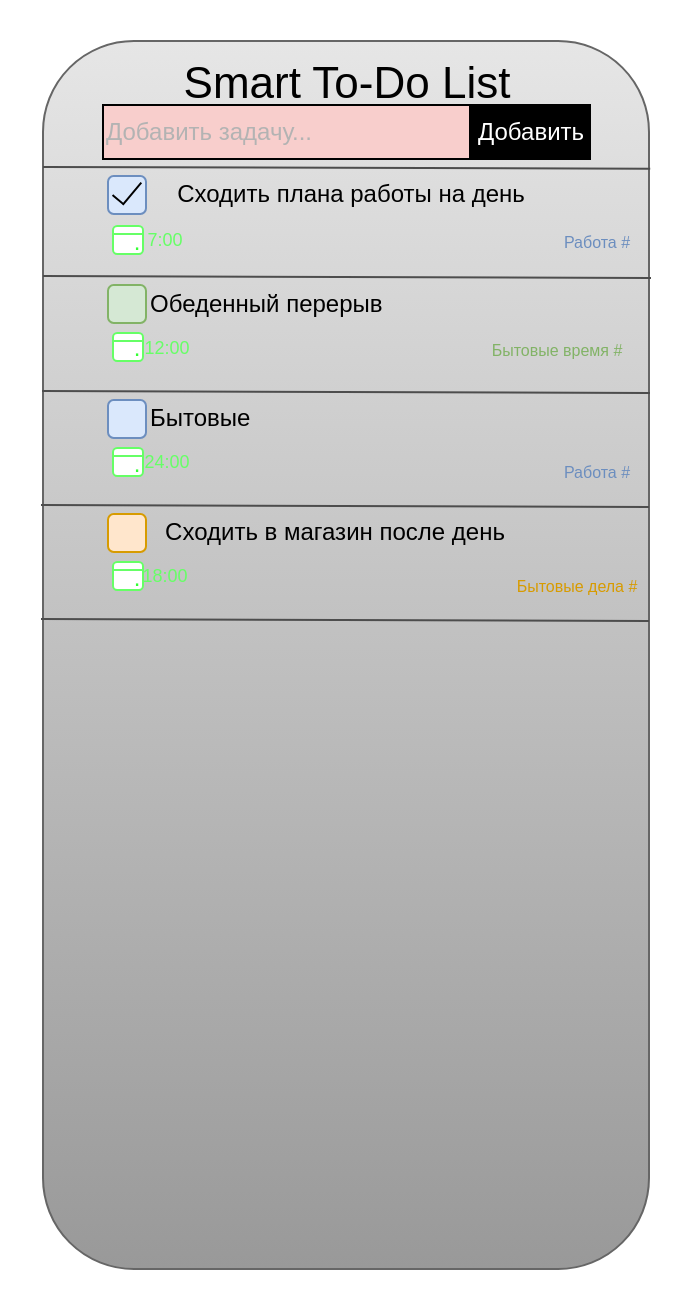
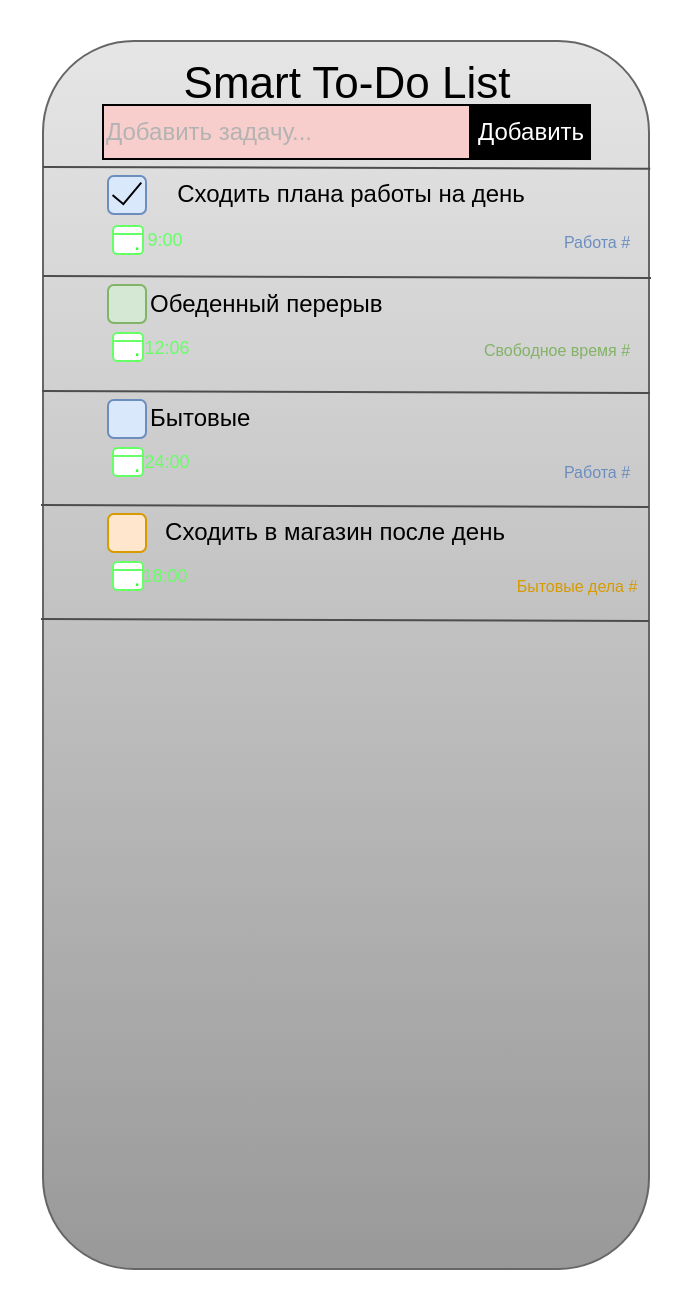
  <mxCell id="0" />
  <mxCell id="1" parent="0" />
  <mxCell id="2" value="" style="rounded=1;whiteSpace=wrap;html=1;fillColor=#E6E6E6;strokeColor=#666666;gradientColor=#999999;" parent="1" vertex="1"><mxGeometry x="21" y="20" width="303" height="614" as="geometry" /></mxCell>
  <mxCell id="3" value="&lt;font style=&quot;font-size: 22px;&quot;&gt;Smart To-Do List&lt;/font&gt;" style="text;html=1;align=center;verticalAlign=middle;resizable=0;points=[];autosize=1;strokeColor=none;fillColor=none;rotation=0;" parent="1" vertex="1"><mxGeometry x="82" y="23" width="181" height="38" as="geometry" /></mxCell>
  <mxCell id="4" value="" style="rounded=1;whiteSpace=wrap;html=1;fillColor=#DAE8FC;strokeColor=#6C8EBF;" parent="1" vertex="1"><mxGeometry x="53.5" y="87.5" width="19" height="19" as="geometry" /></mxCell>
  <mxCell id="5" value="&lt;font style=&quot;color: rgb(179, 179, 179);&quot;&gt;Добавить задачу...&lt;/font&gt;" style="rounded=0;whiteSpace=wrap;html=1;align=left;fillColor=#f8cecc;" parent="1" vertex="1"><mxGeometry x="51" y="52" width="243" height="27" as="geometry" /></mxCell>
  <mxCell id="6" value="&lt;span style=&quot;color: rgba(0, 0, 0, 0); font-family: monospace; font-size: 0px; text-align: start; text-wrap-mode: nowrap;&quot;&gt;%3CmxGraphModel%3E%3Croot%3E%3CmxCell%20id%3D%220%22%2F%3E%3CmxCell%20id%3D%221%22%20parent%3D%220%22%2F%3E%3CmxCell%20id%3D%222%22%20value%3D%22%22%20style%3D%22rounded%3D1%3BwhiteSpace%3Dwrap%3Bhtml%3D1%3B%22%20vertex%3D%221%22%20parent%3D%221%22%3E%3CmxGeometry%20x%3D%22650.5%22%20y%3D%22529%22%20width%3D%2219%22%20height%3D%2219%22%20as%3D%22geometry%22%2F%3E%3C%2FmxCell%3E%3C%2Froot%3E%3C%2FmxGraphModel%3E&lt;/span&gt;" style="rounded=1;whiteSpace=wrap;html=1;fillColor=#dae8fc;strokeColor=#6c8ebf;" parent="1" vertex="1"><mxGeometry x="53.5" y="199.5" width="19" height="19" as="geometry" /></mxCell>
  <mxCell id="7" value="&lt;span style=&quot;color: rgba(0, 0, 0, 0); font-family: monospace; font-size: 0px; text-align: start; text-wrap-mode: nowrap;&quot;&gt;%3CmxGraphModel%3E%3Croot%3E%3CmxCell%20id%3D%220%22%2F%3E%3CmxCell%20id%3D%221%22%20parent%3D%220%22%2F%3E%3CmxCell%20id%3D%222%22%20value%3D%22%22%20style%3D%22rounded%3D1%3BwhiteSpace%3Dwrap%3Bhtml%3D1%3B%22%20vertex%3D%221%22%20parent%3D%221%22%3E%3CmxGeometry%20x%3D%22650.5%22%20y%3D%22529%22%20width%3D%2219%22%20height%3D%2219%22%20as%3D%22geometry%22%2F%3E%3C%2FmxCell%3E%3C%2Froot%3E%3C%2FmxGraphModel%3E&lt;/span&gt;" style="rounded=1;whiteSpace=wrap;html=1;fillColor=#D5E8D4;strokeColor=#82B366;" parent="1" vertex="1"><mxGeometry x="53.5" y="142" width="19" height="19" as="geometry" /></mxCell>
  <mxCell id="8" value="" style="rounded=0;whiteSpace=wrap;html=1;align=left;strokeColor=#000000;fillColor=#000000;" parent="1" vertex="1"><mxGeometry x="234.5" y="52" width="60" height="27" as="geometry" /></mxCell>
  <mxCell id="9" value="&lt;font style=&quot;color: rgb(255, 255, 255);&quot;&gt;Добавить&lt;/font&gt;" style="text;html=1;align=center;verticalAlign=middle;resizable=0;points=[];autosize=1;" parent="1" vertex="1"><mxGeometry x="229" y="53" width="71" height="26" as="geometry" /></mxCell>
  <mxCell id="10" value="&lt;span style=&quot;color: rgba(0, 0, 0, 0); font-family: monospace; font-size: 0px; text-align: start; text-wrap-mode: nowrap;&quot;&gt;%3CmxGraphModel%3E%3Croot%3E%3CmxCell%20id%3D%220%22%2F%3E%3CmxCell%20id%3D%221%22%20parent%3D%220%22%2F%3E%3CmxCell%20id%3D%222%22%20value%3D%22%26lt%3Bspan%20style%3D%26quot%3Bcolor%3A%20rgba(0%2C%200%2C%200%2C%200)%3B%20font-family%3A%20monospace%3B%20font-size%3A%200px%3B%20text-align%3A%20start%3B%20text-wrap-mode%3A%20nowrap%3B%26quot%3B%26gt%3B%253CmxGraphModel%253E%253Croot%253E%253CmxCell%2520id%253D%25220%2522%252F%253E%253CmxCell%2520id%253D%25221%2522%2520parent%253D%25220%2522%252F%253E%253CmxCell%2520id%253D%25222%2522%2520value%253D%2522%2522%2520style%253D%2522rounded%253D1%253BwhiteSpace%253Dwrap%253Bhtml%253D1%253B%2522%2520vertex%253D%25221%2522%2520parent%253D%25221%2522%253E%253CmxGeometry%2520x%253D%2522650.5%2522%2520y%253D%2522529%2522%2520width%253D%252219%2522%2520height%253D%252219%2522%2520as%253D%2522geometry%2522%252F%253E%253C%252FmxCell%253E%253C%252Froot%253E%253C%252FmxGraphModel%253E%26lt%3B%2Fspan%26gt%3B%22%20style%3D%22rounded%3D1%3BwhiteSpace%3Dwrap%3Bhtml%3D1%3B%22%20vertex%3D%221%22%20parent%3D%221%22%3E%3CmxGeometry%20x%3D%22650.5%22%20y%3D%22639%22%20width%3D%2219%22%20height%3D%2219%22%20as%3D%22geometry%22%2F%3E%3C%2FmxCell%3E%3C%2Froot%3E%3C%2FmxGraphModel%3&lt;/span&gt;" style="rounded=1;whiteSpace=wrap;html=1;fillColor=#ffe6cc;strokeColor=#D79B00;" parent="1" vertex="1"><mxGeometry x="53.5" y="256.5" width="19" height="19" as="geometry" /></mxCell>
  <mxCell id="11" value="Бытовые&amp;nbsp;" style="text;html=1;align=left;verticalAlign=middle;resizable=0;points=[];autosize=1;strokeColor=none;fillColor=none;" parent="1" vertex="1"><mxGeometry x="73" y="196" width="86" height="26" as="geometry" /></mxCell>
  <mxCell id="12" value="Сходить плана работы на день" style="text;html=1;align=center;verticalAlign=middle;resizable=0;points=[];autosize=1;strokeColor=none;fillColor=none;" parent="1" vertex="1"><mxGeometry x="67" y="84" width="215" height="26" as="geometry" /></mxCell>
  <mxCell id="13" value="Обеденный перерыв" style="text;html=1;align=left;verticalAlign=middle;resizable=0;points=[];autosize=1;strokeColor=none;fillColor=none;" parent="1" vertex="1"><mxGeometry x="73" y="138.5" width="134" height="26" as="geometry" /></mxCell>
  <mxCell id="14" value="" style="shape=partialRectangle;whiteSpace=wrap;html=1;bottom=0;right=0;fillColor=none;rotation=-140;" vertex="1" parent="1"><mxGeometry x="59.75" y="87.5" width="6.5" height="13.5" as="geometry" /></mxCell>
  <mxCell id="15" value="&lt;span style=&quot;color: rgba(0, 0, 0, 0); font-family: monospace; font-size: 0px; text-align: start; background-color: rgb(236, 236, 236);&quot;&gt;%3CmxGraphModel%3E%3Croot%3E%3CmxCell%20id%3D%220%22%2F%3E%3CmxCell%20id%3D%221%22%20parent%3D%220%22%2F%3E%3CmxCell%20id%3D%222%22%20value%3D%22%26lt%3Bspan%20style%3D%26quot%3Bcolor%3A%20rgba(0%2C%200%2C%200%2C%200)%3B%20font-family%3A%20monospace%3B%20font-size%3A%200px%3B%20text-align%3A%20start%3B%20text-wrap-mode%3A%20nowrap%3B%26quot%3B%26gt%3B%253CmxGraphModel%253E%253Croot%253E%253CmxCell%2520id%253D%25220%2522%252F%253E%253CmxCell%2520id%253D%25221%2522%2520parent%253D%25220%2522%252F%253E%253CmxCell%2520id%253D%25222%2522%2520value%253D%2522%2522%2520style%253D%2522rounded%253D1%253BwhiteSpace%253Dwrap%253Bhtml%253D1%253B%2522%2520vertex%253D%25221%2522%2520parent%253D%25221%2522%253E%253CmxGeometry%2520x%253D%2522650.5%2522%2520y%253D%2522529%2522%2520width%253D%252219%2522%2520height%253D%252219%2522%2520as%253D%2522geometry%2522%252F%253E%253C%252FmxCell%253E%253C%252Froot%253E%253C%252FmxGraphModel%253E%26lt%3B%2Fspan%26gt%3B%22%20style%3D%22rounded%3D1%3BwhiteSpace%3Dwrap%3Bhtml%3D1%3B%22%20vertex%3D%221%22%20parent%3D%221%22%3E%3CmxGeometry%20x%3D%22650.5%22%20y%3D%22639%22%20width%3D%2219%22%20height%3D%2219%22%20as%3D%22geometry%22%2F%3E%3C%2FmxCell%3E%3C%2Froot%3E%3C%2FmxGraphModel%3&lt;/span&gt;" style="endArrow=none;html=1;rounded=0;strokeColor=#4D4D4D;exitX=0.01;exitY=0.185;exitDx=0;exitDy=0;exitPerimeter=0;entryX=1.002;entryY=0.104;entryDx=0;entryDy=0;entryPerimeter=0;" edge="1" parent="1" target="2"><mxGeometry width="50" height="50" relative="1" as="geometry"><mxPoint x="21" y="83" as="sourcePoint" /><mxPoint x="320.97" y="83.91" as="targetPoint" /></mxGeometry></mxCell>
  <mxCell id="16" value="&lt;span style=&quot;color: rgba(0, 0, 0, 0); font-family: monospace; font-size: 0px; text-align: start; background-color: rgb(236, 236, 236);&quot;&gt;%3CmxGraphModel%3E%3Croot%3E%3CmxCell%20id%3D%220%22%2F%3E%3CmxCell%20id%3D%221%22%20parent%3D%220%22%2F%3E%3CmxCell%20id%3D%222%22%20value%3D%22%26lt%3Bspan%20style%3D%26quot%3Bcolor%3A%20rgba(0%2C%200%2C%200%2C%200)%3B%20font-family%3A%20monospace%3B%20font-size%3A%200px%3B%20text-align%3A%20start%3B%20text-wrap-mode%3A%20nowrap%3B%26quot%3B%26gt%3B%253CmxGraphModel%253E%253Croot%253E%253CmxCell%2520id%253D%25220%2522%252F%253E%253CmxCell%2520id%253D%25221%2522%2520parent%253D%25220%2522%252F%253E%253CmxCell%2520id%253D%25222%2522%2520value%253D%2522%2522%2520style%253D%2522rounded%253D1%253BwhiteSpace%253Dwrap%253Bhtml%253D1%253B%2522%2520vertex%253D%25221%2522%2520parent%253D%25221%2522%253E%253CmxGeometry%2520x%253D%2522650.5%2522%2520y%253D%2522529%2522%2520width%253D%252219%2522%2520height%253D%252219%2522%2520as%253D%2522geometry%2522%252F%253E%253C%252FmxCell%253E%253C%252Froot%253E%253C%252FmxGraphModel%253E%26lt%3B%2Fspan%26gt%3B%22%20style%3D%22rounded%3D1%3BwhiteSpace%3Dwrap%3Bhtml%3D1%3B%22%20vertex%3D%221%22%20parent%3D%221%22%3E%3CmxGeometry%20x%3D%22650.5%22%20y%3D%22639%22%20width%3D%2219%22%20height%3D%2219%22%20as%3D%22geometry%22%2F%3E%3C%2FmxCell%3E%3C%2Froot%3E%3C%2FmxGraphModel%3&lt;/span&gt;" style="endArrow=none;html=1;rounded=0;strokeColor=#4D4D4D;exitX=0.01;exitY=0.185;exitDx=0;exitDy=0;exitPerimeter=0;entryX=1.002;entryY=0.104;entryDx=0;entryDy=0;entryPerimeter=0;" edge="1" parent="1"><mxGeometry width="50" height="50" relative="1" as="geometry"><mxPoint x="21" y="137.5" as="sourcePoint" /><mxPoint x="325" y="138.5" as="targetPoint" /></mxGeometry></mxCell>
  <mxCell id="17" value="&lt;span style=&quot;color: rgba(0, 0, 0, 0); font-family: monospace; font-size: 0px; text-align: start; background-color: rgb(236, 236, 236);&quot;&gt;%3CmxGraphModel%3E%3Croot%3E%3CmxCell%20id%3D%220%22%2F%3E%3CmxCell%20id%3D%221%22%20parent%3D%220%22%2F%3E%3CmxCell%20id%3D%222%22%20value%3D%22%26lt%3Bspan%20style%3D%26quot%3Bcolor%3A%20rgba(0%2C%200%2C%200%2C%200)%3B%20font-family%3A%20monospace%3B%20font-size%3A%200px%3B%20text-align%3A%20start%3B%20text-wrap-mode%3A%20nowrap%3B%26quot%3B%26gt%3B%253CmxGraphModel%253E%253Croot%253E%253CmxCell%2520id%253D%25220%2522%252F%253E%253CmxCell%2520id%253D%25221%2522%2520parent%253D%25220%2522%252F%253E%253CmxCell%2520id%253D%25222%2522%2520value%253D%2522%2522%2520style%253D%2522rounded%253D1%253BwhiteSpace%253Dwrap%253Bhtml%253D1%253B%2522%2520vertex%253D%25221%2522%2520parent%253D%25221%2522%253E%253CmxGeometry%2520x%253D%2522650.5%2522%2520y%253D%2522529%2522%2520width%253D%252219%2522%2520height%253D%252219%2522%2520as%253D%2522geometry%2522%252F%253E%253C%252FmxCell%253E%253C%252Froot%253E%253C%252FmxGraphModel%253E%26lt%3B%2Fspan%26gt%3B%22%20style%3D%22rounded%3D1%3BwhiteSpace%3Dwrap%3Bhtml%3D1%3B%22%20vertex%3D%221%22%20parent%3D%221%22%3E%3CmxGeometry%20x%3D%22650.5%22%20y%3D%22639%22%20width%3D%2219%22%20height%3D%2219%22%20as%3D%22geometry%22%2F%3E%3C%2FmxCell%3E%3C%2Froot%3E%3C%2FmxGraphModel%3&lt;/span&gt;" style="endArrow=none;html=1;rounded=0;strokeColor=#4D4D4D;exitX=0.01;exitY=0.185;exitDx=0;exitDy=0;exitPerimeter=0;entryX=1.002;entryY=0.104;entryDx=0;entryDy=0;entryPerimeter=0;" edge="1" parent="1"><mxGeometry width="50" height="50" relative="1" as="geometry"><mxPoint x="20.5" y="195" as="sourcePoint" /><mxPoint x="324.5" y="196" as="targetPoint" /></mxGeometry></mxCell>
  <mxCell id="18" value="&lt;span style=&quot;color: rgba(0, 0, 0, 0); font-family: monospace; font-size: 0px; text-align: start; background-color: rgb(236, 236, 236);&quot;&gt;%3CmxGraphModel%3E%3Croot%3E%3CmxCell%20id%3D%220%22%2F%3E%3CmxCell%20id%3D%221%22%20parent%3D%220%22%2F%3E%3CmxCell%20id%3D%222%22%20value%3D%22%26lt%3Bfont%20style%3D%26quot%3Bfont-size%3A%208px%3B%20color%3A%20rgb(128%2C%20128%2C%20128)%3B%26quot%3B%26gt%3B%D0%A0%D0%B0%D0%B1%D0%BE%D1%82%D0%B0%20%23%26lt%3B%2Ffont%26gt%3B%22%20style%3D%22text%3Bhtml%3D1%3Balign%3Dcenter%3BverticalAlign%3Dmiddle%3Bresizable%3D0%3Bpoints%3D%5B%5D%3Bautosize%3D1%3BstrokeColor%3Dnone%3BfillColor%3Dnone%3B%22%20vertex%3D%221%22%20parent%3D%221%22%3E%3CmxGeometry%20x%3D%22869%22%20y%3D%22516.5%22%20width%3D%2251%22%20height%3D%2226%22%20as%3D%22geometry%22%2F%3E%3C%2FmxCell%3E%3C%2Froot%3E%3C%2FmxGraphModel%3E&lt;/span&gt;" style="endArrow=none;html=1;rounded=0;strokeColor=#4D4D4D;exitX=0.01;exitY=0.185;exitDx=0;exitDy=0;exitPerimeter=0;entryX=1.002;entryY=0.104;entryDx=0;entryDy=0;entryPerimeter=0;" edge="1" parent="1"><mxGeometry width="50" height="50" relative="1" as="geometry"><mxPoint x="20" y="252" as="sourcePoint" /><mxPoint x="324" y="253" as="targetPoint" /></mxGeometry></mxCell>
  <mxCell id="19" value="" style="rounded=1;whiteSpace=wrap;html=1;strokeColor=#66FF66;" vertex="1" parent="1"><mxGeometry x="56" y="112.5" width="15" height="14" as="geometry" /></mxCell>
  <mxCell id="20" value="" style="endArrow=none;html=1;rounded=0;entryX=1;entryY=0.392;entryDx=0;entryDy=0;entryPerimeter=0;strokeColor=#66FF66;" edge="1" parent="1"><mxGeometry width="50" height="50" relative="1" as="geometry"><mxPoint x="56" y="116.5" as="sourcePoint" /><mxPoint x="71.34" y="116.504" as="targetPoint" /><Array as="points"><mxPoint x="63" y="116.5" /></Array></mxGeometry></mxCell>
  <mxCell id="21" value="&lt;font style=&quot;color: rgb(51, 255, 51);&quot;&gt;.&lt;/font&gt;" style="text;html=1;align=center;verticalAlign=middle;resizable=0;points=[];autosize=1;strokeColor=none;fillColor=none;" vertex="1" parent="1"><mxGeometry x="57" y="107.5" width="21" height="26" as="geometry" /></mxCell>
- <mxCell id="22" value="&lt;font style=&quot;font-size: 9px; color: rgb(102, 255, 102);&quot;&gt;7:00&lt;/font&gt;" style="text;html=1;align=center;verticalAlign=middle;resizable=0;points=[];autosize=1;strokeColor=none;fillColor=none;" vertex="1" parent="1"><mxGeometry x="64" y="105.5" width="36" height="26" as="geometry" /></mxCell>
+ <mxCell id="22" value="&lt;font style=&quot;font-size: 9px; color: rgb(102, 255, 102);&quot;&gt;9:00&lt;/font&gt;" style="text;html=1;align=center;verticalAlign=middle;resizable=0;points=[];autosize=1;strokeColor=none;fillColor=none;" vertex="1" parent="1"><mxGeometry x="64" y="105.5" width="36" height="26" as="geometry" /></mxCell>
  <mxCell id="23" value="&lt;font style=&quot;font-size: 8px; color: rgb(108, 142, 191);&quot;&gt;Работа #&lt;/font&gt;" style="text;html=1;align=center;verticalAlign=middle;resizable=0;points=[];autosize=1;strokeColor=none;fillColor=none;" vertex="1" parent="1"><mxGeometry x="272" y="106.5" width="51" height="26" as="geometry" /></mxCell>
  <mxCell id="24" value="Сходить в магазин после день" style="text;html=1;align=center;verticalAlign=middle;resizable=0;points=[];autosize=1;strokeColor=none;fillColor=none;" vertex="1" parent="1"><mxGeometry x="66.25" y="253" width="202" height="26" as="geometry" /></mxCell>
  <mxCell id="25" value="" style="rounded=1;whiteSpace=wrap;html=1;strokeColor=#66FF66;" vertex="1" parent="1"><mxGeometry x="56" y="280.5" width="15" height="14" as="geometry" /></mxCell>
  <mxCell id="26" value="" style="endArrow=none;html=1;rounded=0;entryX=1;entryY=0.392;entryDx=0;entryDy=0;entryPerimeter=0;strokeColor=#66FF66;" edge="1" parent="1"><mxGeometry width="50" height="50" relative="1" as="geometry"><mxPoint x="56" y="284.5" as="sourcePoint" /><mxPoint x="71.34" y="284.504" as="targetPoint" /><Array as="points"><mxPoint x="63" y="284.5" /></Array></mxGeometry></mxCell>
  <mxCell id="27" value="&lt;font style=&quot;color: rgb(51, 255, 51);&quot;&gt;.&lt;/font&gt;" style="text;html=1;align=center;verticalAlign=middle;resizable=0;points=[];autosize=1;strokeColor=none;fillColor=none;" vertex="1" parent="1"><mxGeometry x="57" y="275.5" width="21" height="26" as="geometry" /></mxCell>
  <mxCell id="28" value="" style="rounded=1;whiteSpace=wrap;html=1;strokeColor=#66FF66;" vertex="1" parent="1"><mxGeometry x="56" y="223.5" width="15" height="14" as="geometry" /></mxCell>
  <mxCell id="29" value="" style="endArrow=none;html=1;rounded=0;entryX=1;entryY=0.392;entryDx=0;entryDy=0;entryPerimeter=0;strokeColor=#66FF66;" edge="1" parent="1"><mxGeometry width="50" height="50" relative="1" as="geometry"><mxPoint x="56" y="227.5" as="sourcePoint" /><mxPoint x="71.34" y="227.504" as="targetPoint" /><Array as="points"><mxPoint x="63" y="227.5" /></Array></mxGeometry></mxCell>
  <mxCell id="30" value="&lt;font style=&quot;color: rgb(51, 255, 51);&quot;&gt;.&lt;/font&gt;" style="text;html=1;align=center;verticalAlign=middle;resizable=0;points=[];autosize=1;strokeColor=none;fillColor=none;" vertex="1" parent="1"><mxGeometry x="57" y="218.5" width="21" height="26" as="geometry" /></mxCell>
  <mxCell id="31" value="" style="rounded=1;whiteSpace=wrap;html=1;strokeColor=#66FF66;" vertex="1" parent="1"><mxGeometry x="56" y="166" width="15" height="14" as="geometry" /></mxCell>
  <mxCell id="32" value="" style="endArrow=none;html=1;rounded=0;entryX=1;entryY=0.392;entryDx=0;entryDy=0;entryPerimeter=0;strokeColor=#66FF66;" edge="1" parent="1"><mxGeometry width="50" height="50" relative="1" as="geometry"><mxPoint x="56" y="170" as="sourcePoint" /><mxPoint x="71.34" y="170.004" as="targetPoint" /><Array as="points"><mxPoint x="63" y="170" /></Array></mxGeometry></mxCell>
  <mxCell id="33" value="&lt;font style=&quot;color: rgb(51, 255, 51);&quot;&gt;.&lt;/font&gt;" style="text;html=1;align=center;verticalAlign=middle;resizable=0;points=[];autosize=1;strokeColor=none;fillColor=none;" vertex="1" parent="1"><mxGeometry x="57" y="161" width="21" height="26" as="geometry" /></mxCell>
- <mxCell id="34" value="&lt;font style=&quot;font-size: 9px; color: rgb(102, 255, 102);&quot;&gt;12:00&lt;/font&gt;" style="text;html=1;align=center;verticalAlign=middle;resizable=0;points=[];autosize=1;strokeColor=none;fillColor=none;" vertex="1" parent="1"><mxGeometry x="62" y="160" width="41" height="26" as="geometry" /></mxCell>
+ <mxCell id="34" value="&lt;font style=&quot;font-size: 9px; color: rgb(102, 255, 102);&quot;&gt;12:06&lt;/font&gt;" style="text;html=1;align=center;verticalAlign=middle;resizable=0;points=[];autosize=1;strokeColor=none;fillColor=none;" vertex="1" parent="1"><mxGeometry x="62" y="160" width="41" height="26" as="geometry" /></mxCell>
  <mxCell id="35" value="&lt;font style=&quot;font-size: 9px; color: rgb(102, 255, 102);&quot;&gt;24:00&lt;/font&gt;" style="text;html=1;align=center;verticalAlign=middle;resizable=0;points=[];autosize=1;strokeColor=none;fillColor=none;" vertex="1" parent="1"><mxGeometry x="62.5" y="216.5" width="41" height="26" as="geometry" /></mxCell>
  <mxCell id="36" value="&lt;font style=&quot;font-size: 9px; color: rgb(102, 255, 102);&quot;&gt;18:00&lt;/font&gt;" style="text;html=1;align=center;verticalAlign=middle;resizable=0;points=[];autosize=1;strokeColor=none;fillColor=none;" vertex="1" parent="1"><mxGeometry x="61.5" y="273.5" width="41" height="26" as="geometry" /></mxCell>
- <mxCell id="37" value="&lt;font style=&quot;font-size: 8px; color: rgb(130, 179, 102);&quot;&gt;Бытовые время #&lt;/font&gt;" style="text;html=1;align=center;verticalAlign=middle;resizable=0;points=[];autosize=1;strokeColor=none;fillColor=none;" vertex="1" parent="1"><mxGeometry x="232" y="161" width="91" height="26" as="geometry" /></mxCell>
+ <mxCell id="37" value="&lt;font style=&quot;font-size: 8px; color: rgb(130, 179, 102);&quot;&gt;Свободное время #&lt;/font&gt;" style="text;html=1;align=center;verticalAlign=middle;resizable=0;points=[];autosize=1;strokeColor=none;fillColor=none;" vertex="1" parent="1"><mxGeometry x="232" y="161" width="91" height="26" as="geometry" /></mxCell>
  <mxCell id="38" value="&lt;font style=&quot;font-size: 8px; color: rgb(108, 142, 191);&quot;&gt;Работа #&lt;/font&gt;" style="text;html=1;align=center;verticalAlign=middle;resizable=0;points=[];autosize=1;strokeColor=none;fillColor=none;" vertex="1" parent="1"><mxGeometry x="272" y="222" width="51" height="26" as="geometry" /></mxCell>
  <mxCell id="39" value="&lt;span style=&quot;color: rgba(0, 0, 0, 0); font-family: monospace; font-size: 0px; text-align: start; background-color: rgb(236, 236, 236);&quot;&gt;%3CmxGraphModel%3E%3Croot%3E%3CmxCell%20id%3D%220%22%2F%3E%3CmxCell%20id%3D%221%22%20parent%3D%220%22%2F%3E%3CmxCell%20id%3D%222%22%20value%3D%22%26lt%3Bfont%20style%3D%26quot%3Bfont-size%3A%208px%3B%20color%3A%20rgb(128%2C%20128%2C%20128)%3B%26quot%3B%26gt%3B%D0%A0%D0%B0%D0%B1%D0%BE%D1%82%D0%B0%20%23%26lt%3B%2Ffont%26gt%3B%22%20style%3D%22text%3Bhtml%3D1%3Balign%3Dcenter%3BverticalAlign%3Dmiddle%3Bresizable%3D0%3Bpoints%3D%5B%5D%3Bautosize%3D1%3BstrokeColor%3Dnone%3BfillColor%3Dnone%3B%22%20vertex%3D%221%22%20parent%3D%221%22%3E%3CmxGeometry%20x%3D%22869%22%20y%3D%22516.5%22%20width%3D%2251%22%20height%3D%2226%22%20as%3D%22geometry%22%2F%3E%3C%2FmxCell%3E%3C%2Froot%3E%3C%2FmxGraphModel%3E&lt;/span&gt;" style="endArrow=none;html=1;rounded=0;strokeColor=#4D4D4D;exitX=0.01;exitY=0.185;exitDx=0;exitDy=0;exitPerimeter=0;entryX=1.002;entryY=0.104;entryDx=0;entryDy=0;entryPerimeter=0;" edge="1" parent="1"><mxGeometry width="50" height="50" relative="1" as="geometry"><mxPoint x="20" y="309" as="sourcePoint" /><mxPoint x="324" y="310" as="targetPoint" /></mxGeometry></mxCell>
  <mxCell id="40" value="&lt;font style=&quot;font-size: 8px; color: rgb(215, 155, 0);&quot;&gt;Бытовые дела #&lt;/font&gt;" style="text;html=1;align=center;verticalAlign=middle;resizable=0;points=[];autosize=1;strokeColor=none;fillColor=none;" vertex="1" parent="1"><mxGeometry x="249" y="279" width="78" height="26" as="geometry" /></mxCell>
